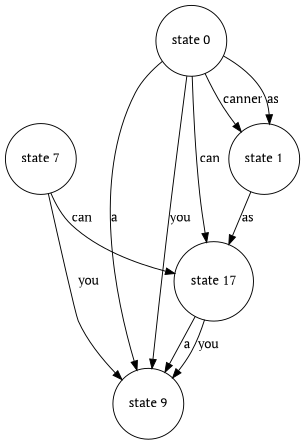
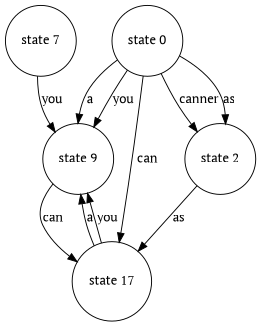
  digraph {
    fontname="PT Serif"
    node [fontname="PT Serif" ordering=out shape=circle]
    edge [fontname="PT Serif"]
    "state 9"
    "state 17"
    "state 7"
    "state 0"
-   "state 1"
-   "state 7" -> "state 17" [label=can]
+   "state 1" [label="state 2"]
+   "state 9" -> "state 17" [label=can]
    "state 17" -> "state 9" [label=a]
    "state 17" -> "state 9" [label=you]
    "state 7" -> "state 9" [label=you]
    "state 0" -> "state 9" [label=a]
    "state 0" -> "state 9" [label=you]
    "state 0" -> "state 17" [label=can]
    "state 0" -> "state 1" [label=canner]
    "state 0" -> "state 1" [label=as]
    "state 1" -> "state 17" [label=as]
  }
